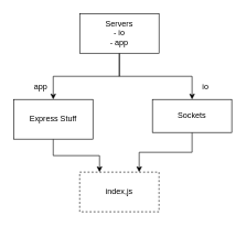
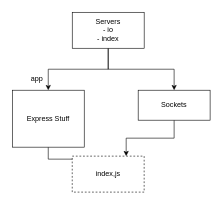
  <mxCell id="0" />
  <mxCell id="1" parent="0" />
  <mxCell id="2" style="edgeStyle=orthogonalEdgeStyle;rounded=0;orthogonalLoop=1;jettySize=auto;html=1;entryX=0.5;entryY=0;entryDx=0;entryDy=0;" edge="1" parent="1" source="4" target="8"><mxGeometry relative="1" as="geometry" /></mxCell>
  <mxCell id="3" style="edgeStyle=orthogonalEdgeStyle;rounded=0;orthogonalLoop=1;jettySize=auto;html=1;entryX=0.5;entryY=0;entryDx=0;entryDy=0;" edge="1" parent="1" source="4" target="6"><mxGeometry relative="1" as="geometry" /></mxCell>
- <mxCell id="4" value="Servers&lt;br&gt;- io&lt;br&gt;- app" style="rounded=0;whiteSpace=wrap;html=1;" vertex="1" parent="1"><mxGeometry x="120" y="20" width="120" height="60" as="geometry" /></mxCell>
+ <mxCell id="4" value="Servers&lt;br&gt;- io&lt;br&gt;- index" style="rounded=0;whiteSpace=wrap;html=1;" vertex="1" parent="1"><mxGeometry x="120" y="20" width="120" height="60" as="geometry" /></mxCell>
  <mxCell id="5" style="edgeStyle=orthogonalEdgeStyle;rounded=0;orthogonalLoop=1;jettySize=auto;html=1;entryX=0.75;entryY=0;entryDx=0;entryDy=0;" edge="1" parent="1" source="6" target="9"><mxGeometry relative="1" as="geometry" /></mxCell>
  <mxCell id="6" value="Sockets" style="rounded=0;whiteSpace=wrap;html=1;" vertex="1" parent="1"><mxGeometry x="230" y="150" width="120" height="50" as="geometry" /></mxCell>
  <mxCell id="7" style="edgeStyle=orthogonalEdgeStyle;rounded=0;orthogonalLoop=1;jettySize=auto;html=1;entryX=0.25;entryY=0;entryDx=0;entryDy=0;" edge="1" parent="1" source="8" target="9"><mxGeometry relative="1" as="geometry" /></mxCell>
- <mxCell id="8" value="Express Stuff" style="rounded=0;whiteSpace=wrap;html=1;" vertex="1" parent="1"><mxGeometry x="20" y="150" width="120" height="60" as="geometry" /></mxCell>
+ <mxCell id="8" value="Express Stuff" style="rounded=0;whiteSpace=wrap;html=1;" vertex="1" parent="1"><mxGeometry x="20" y="150" width="120" height="95" as="geometry" /></mxCell>
  <mxCell id="9" value="index,js" style="rounded=0;whiteSpace=wrap;html=1;dashed=1;" vertex="1" parent="1"><mxGeometry x="120" y="260" width="120" height="60" as="geometry" /></mxCell>
- <mxCell id="10" value="io" style="text;html=1;align=center;verticalAlign=middle;resizable=0;points=[];autosize=1;" vertex="1" parent="1"><mxGeometry x="300" y="121" width="20" height="20" as="geometry" /></mxCell>
  <mxCell id="11" value="app" style="text;html=1;align=center;verticalAlign=middle;resizable=0;points=[];autosize=1;" vertex="1" parent="1"><mxGeometry x="41" y="121" width="40" height="20" as="geometry" /></mxCell>
